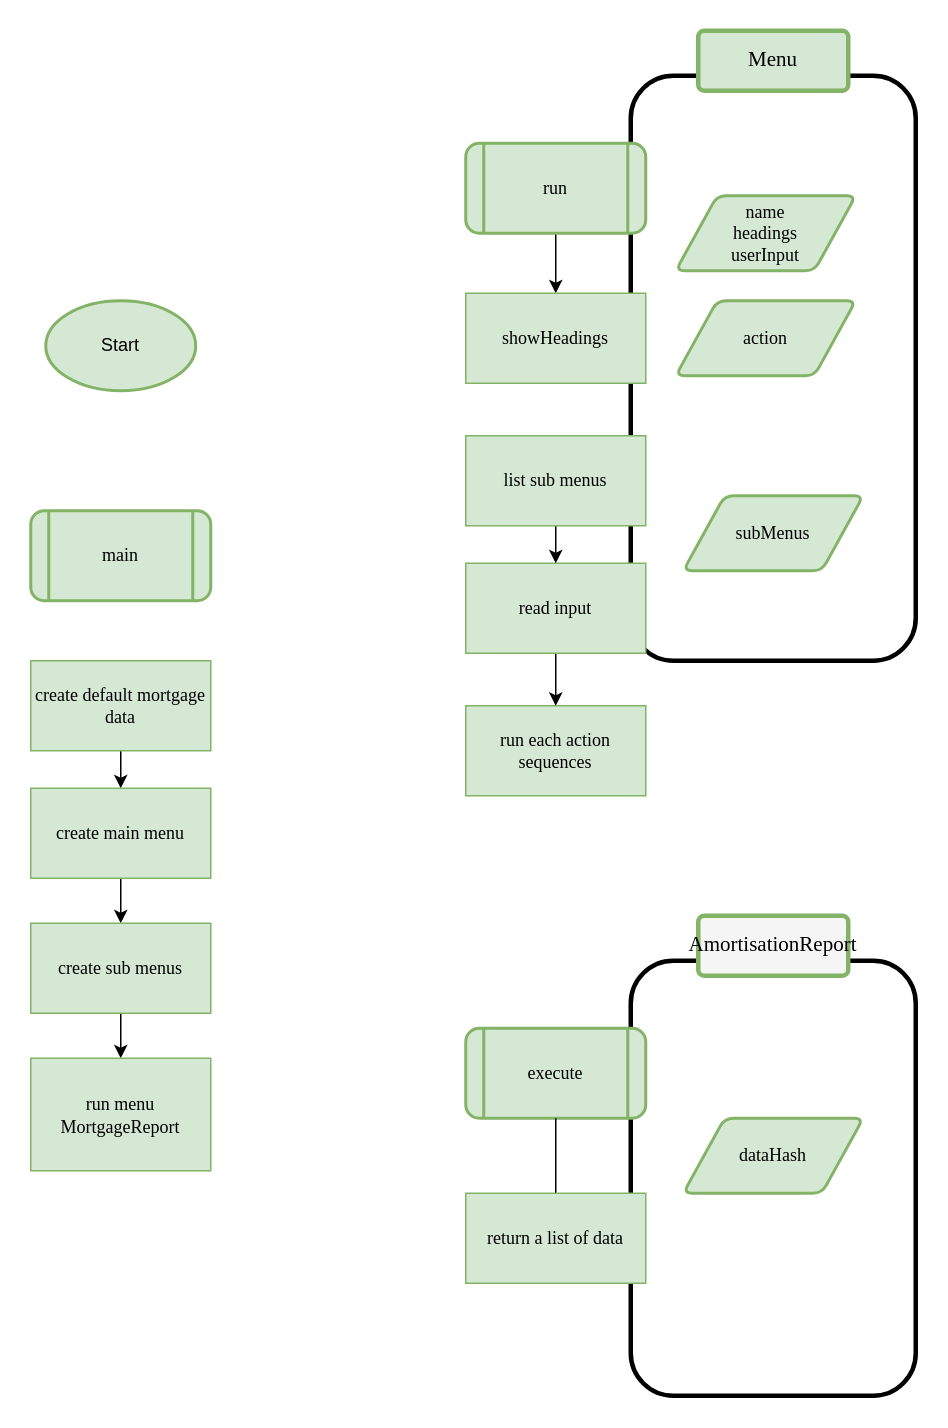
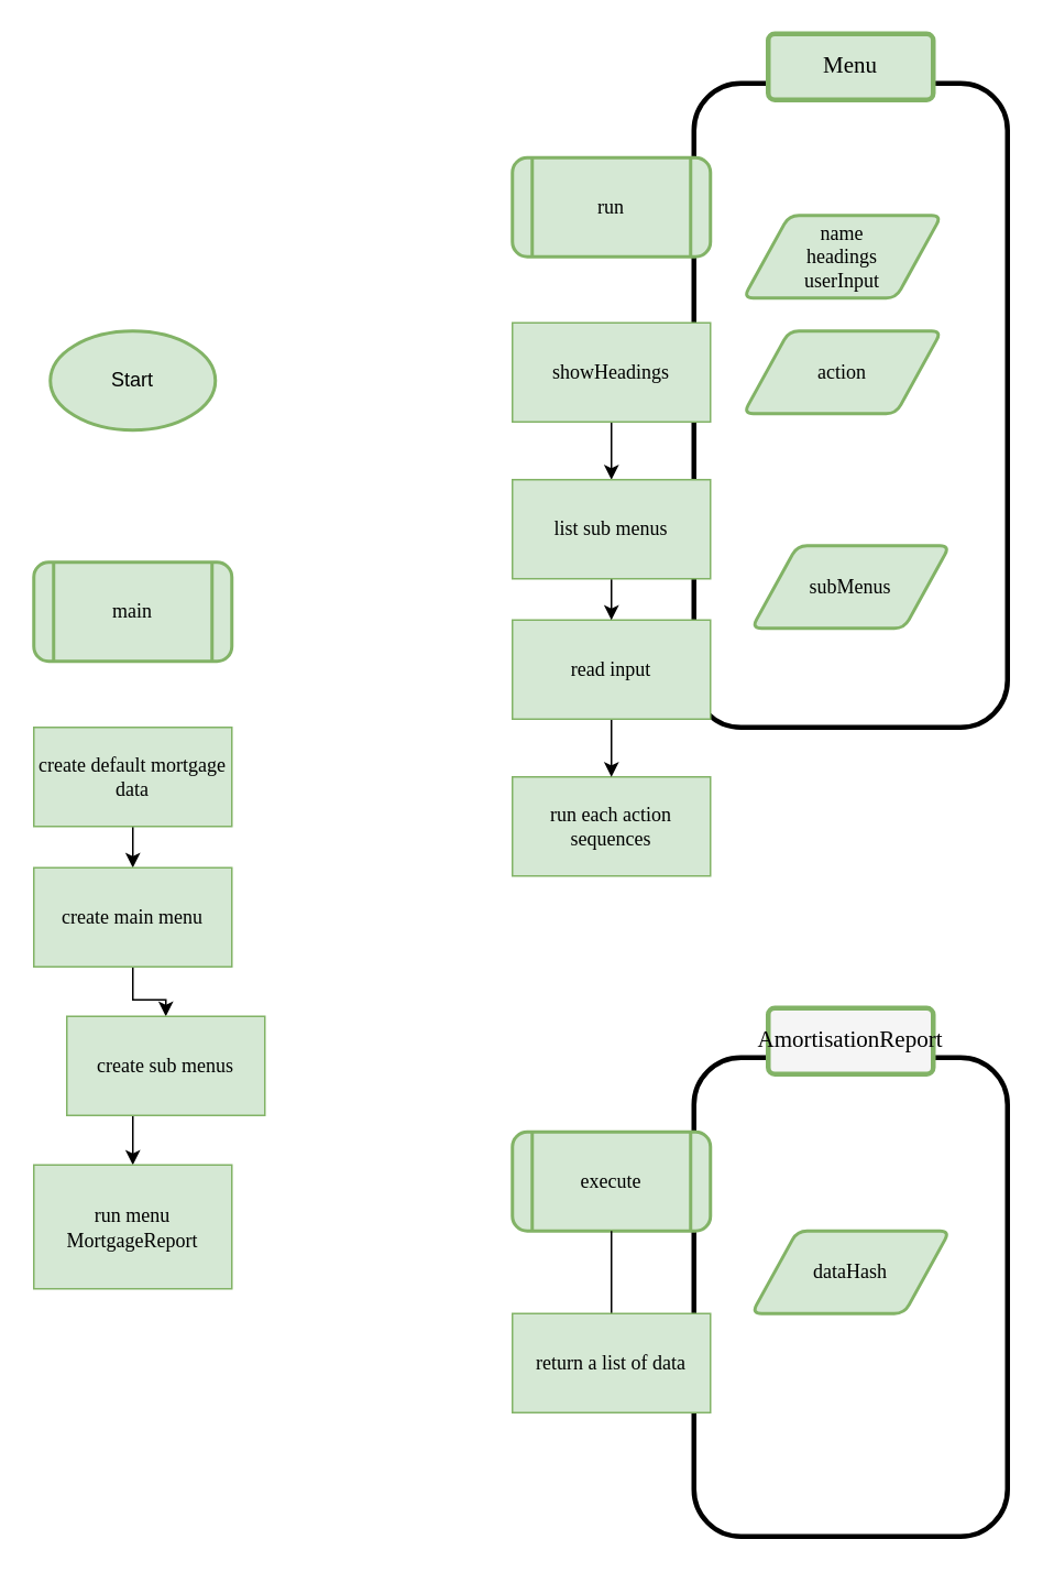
  <mxCell id="0" />
  <mxCell id="1" parent="0" />
  <mxCell id="2" style="edgeStyle=orthogonalEdgeStyle;rounded=0;orthogonalLoop=1;jettySize=auto;html=1;exitX=0.5;exitY=1;exitDx=0;exitDy=0;" parent="1" source="3" target="6" edge="1"><mxGeometry relative="1" as="geometry" /></mxCell>
  <mxCell id="3" value="create default mortgage data" style="rounded=0;whiteSpace=wrap;html=1;fillColor=#d5e8d4;strokeColor=#82b366;fontFamily=SF Mono;" parent="1" vertex="1"><mxGeometry x="20" y="440" width="120" height="60" as="geometry" /></mxCell>
  <mxCell id="4" value="main" style="shape=process;whiteSpace=wrap;html=1;backgroundOutline=1;fillColor=#d5e8d4;strokeColor=#82b366;rounded=1;fontFamily=SF Mono;strokeWidth=2;" parent="1" vertex="1"><mxGeometry x="20" y="340" width="120" height="60" as="geometry" /></mxCell>
  <mxCell id="5" style="edgeStyle=orthogonalEdgeStyle;rounded=0;orthogonalLoop=1;jettySize=auto;html=1;exitX=0.5;exitY=1;exitDx=0;exitDy=0;" parent="1" source="6" target="8" edge="1"><mxGeometry relative="1" as="geometry" /></mxCell>
  <mxCell id="6" value="create main menu" style="rounded=0;whiteSpace=wrap;html=1;fillColor=#d5e8d4;strokeColor=#82b366;fontFamily=SF Mono;" parent="1" vertex="1"><mxGeometry x="20" y="525" width="120" height="60" as="geometry" /></mxCell>
  <mxCell id="7" style="edgeStyle=orthogonalEdgeStyle;rounded=0;orthogonalLoop=1;jettySize=auto;html=1;exitX=0.5;exitY=1;exitDx=0;exitDy=0;entryX=0.5;entryY=0;entryDx=0;entryDy=0;fontFamily=SF Mono;" parent="1" source="8" target="22" edge="1"><mxGeometry relative="1" as="geometry" /></mxCell>
- <mxCell id="8" value="create sub menus" style="rounded=0;whiteSpace=wrap;html=1;fillColor=#d5e8d4;strokeColor=#82b366;fontFamily=SF Mono;" parent="1" vertex="1"><mxGeometry x="20" y="615" width="120" height="60" as="geometry" /></mxCell>
+ <mxCell id="8" value="create sub menus" style="rounded=0;whiteSpace=wrap;html=1;fillColor=#d5e8d4;strokeColor=#82b366;fontFamily=SF Mono;" parent="1" vertex="1"><mxGeometry x="40" y="615" width="120" height="60" as="geometry" /></mxCell>
  <mxCell id="9" value="" style="rounded=1;whiteSpace=wrap;html=1;fillColor=none;strokeWidth=3;fontFamily=SF Mono;" parent="1" vertex="1"><mxGeometry x="420" y="50" width="190" height="390" as="geometry" /></mxCell>
- <mxCell id="10" style="edgeStyle=orthogonalEdgeStyle;rounded=0;orthogonalLoop=1;jettySize=auto;html=1;exitX=0.5;exitY=1;exitDx=0;exitDy=0;entryX=0.5;entryY=0;entryDx=0;entryDy=0;fontFamily=SF Mono;" parent="1" source="11" target="16" edge="1"><mxGeometry relative="1" as="geometry" /></mxCell>
  <mxCell id="11" value="run" style="shape=process;whiteSpace=wrap;html=1;backgroundOutline=1;fillColor=#d5e8d4;strokeColor=#82b366;rounded=1;fontFamily=SF Mono;strokeWidth=2;" parent="1" vertex="1"><mxGeometry x="310" y="95" width="120" height="60" as="geometry" /></mxCell>
  <mxCell id="12" value="name&lt;br&gt;headings&lt;br&gt;userInput" style="shape=parallelogram;html=1;strokeWidth=2;perimeter=parallelogramPerimeter;whiteSpace=wrap;rounded=1;arcSize=12;size=0.23;fontFamily=SF Mono;fillColor=#d5e8d4;strokeColor=#82b366;" parent="1" vertex="1"><mxGeometry x="450" y="130" width="120" height="50" as="geometry" /></mxCell>
  <mxCell id="13" value="action" style="shape=parallelogram;html=1;strokeWidth=2;perimeter=parallelogramPerimeter;whiteSpace=wrap;rounded=1;arcSize=12;size=0.23;fontFamily=SF Mono;fillColor=#d5e8d4;strokeColor=#82b366;" parent="1" vertex="1"><mxGeometry x="450" y="200" width="120" height="50" as="geometry" /></mxCell>
  <mxCell id="14" value="subMenus" style="shape=parallelogram;html=1;strokeWidth=2;perimeter=parallelogramPerimeter;whiteSpace=wrap;rounded=1;arcSize=12;size=0.23;fontFamily=SF Mono;fillColor=#d5e8d4;strokeColor=#82b366;" parent="1" vertex="1"><mxGeometry x="455" y="330" width="120" height="50" as="geometry" /></mxCell>
+ <mxCell id="15" style="edgeStyle=orthogonalEdgeStyle;rounded=0;orthogonalLoop=1;jettySize=auto;html=1;exitX=0.5;exitY=1;exitDx=0;exitDy=0;entryX=0.5;entryY=0;entryDx=0;entryDy=0;fontFamily=SF Mono;" parent="1" source="16" target="21" edge="1"><mxGeometry relative="1" as="geometry" /></mxCell>
  <mxCell id="16" value="showHeadings" style="rounded=0;whiteSpace=wrap;html=1;fillColor=#d5e8d4;strokeColor=#82b366;fontFamily=SF Mono;" parent="1" vertex="1"><mxGeometry x="310" y="195" width="120" height="60" as="geometry" /></mxCell>
  <mxCell id="17" value="run each action sequences" style="rounded=0;whiteSpace=wrap;html=1;fillColor=#d5e8d4;strokeColor=#82b366;fontFamily=SF Mono;" parent="1" vertex="1"><mxGeometry x="310" y="470" width="120" height="60" as="geometry" /></mxCell>
  <mxCell id="18" style="edgeStyle=orthogonalEdgeStyle;rounded=0;orthogonalLoop=1;jettySize=auto;html=1;exitX=0.5;exitY=1;exitDx=0;exitDy=0;entryX=0.5;entryY=0;entryDx=0;entryDy=0;fontFamily=SF Mono;" parent="1" source="19" target="17" edge="1"><mxGeometry relative="1" as="geometry" /></mxCell>
  <mxCell id="19" value="read input" style="rounded=0;whiteSpace=wrap;html=1;fillColor=#d5e8d4;strokeColor=#82b366;fontFamily=SF Mono;" parent="1" vertex="1"><mxGeometry x="310" y="375" width="120" height="60" as="geometry" /></mxCell>
  <mxCell id="20" style="edgeStyle=orthogonalEdgeStyle;rounded=0;orthogonalLoop=1;jettySize=auto;html=1;exitX=0.5;exitY=1;exitDx=0;exitDy=0;entryX=0.5;entryY=0;entryDx=0;entryDy=0;fontFamily=SF Mono;" parent="1" source="21" target="19" edge="1"><mxGeometry relative="1" as="geometry" /></mxCell>
  <mxCell id="21" value="list sub menus" style="rounded=0;whiteSpace=wrap;html=1;fillColor=#d5e8d4;strokeColor=#82b366;fontFamily=SF Mono;" parent="1" vertex="1"><mxGeometry x="310" y="290" width="120" height="60" as="geometry" /></mxCell>
  <mxCell id="22" value="run menu MortgageReport" style="rounded=0;whiteSpace=wrap;html=1;fillColor=#d5e8d4;strokeColor=#82b366;fontFamily=SF Mono;" parent="1" vertex="1"><mxGeometry x="20" y="705" width="120" height="75" as="geometry" /></mxCell>
  <mxCell id="23" value="" style="rounded=1;whiteSpace=wrap;html=1;fillColor=none;strokeWidth=3;fontFamily=SF Mono;" parent="1" vertex="1"><mxGeometry x="420" y="640" width="190" height="290" as="geometry" /></mxCell>
  <mxCell id="24" value="execute" style="shape=process;whiteSpace=wrap;html=1;backgroundOutline=1;fillColor=#d5e8d4;strokeColor=#82b366;rounded=1;fontFamily=SF Mono;strokeWidth=2;" parent="1" vertex="1"><mxGeometry x="310" y="685" width="120" height="60" as="geometry" /></mxCell>
  <mxCell id="25" style="edgeStyle=orthogonalEdgeStyle;rounded=0;orthogonalLoop=1;jettySize=auto;html=1;exitX=0.5;exitY=1;exitDx=0;exitDy=0;entryX=0.5;entryY=0;entryDx=0;entryDy=0;fontFamily=SF Mono;endArrow=none;" parent="1" source="24" target="26" edge="1"><mxGeometry relative="1" as="geometry"><mxPoint x="370" y="830" as="sourcePoint" /></mxGeometry></mxCell>
  <mxCell id="26" value="return a list of data" style="rounded=0;whiteSpace=wrap;html=1;fillColor=#d5e8d4;strokeColor=#82b366;fontFamily=SF Mono;" parent="1" vertex="1"><mxGeometry x="310" y="795" width="120" height="60" as="geometry" /></mxCell>
  <mxCell id="27" value="dataHash" style="shape=parallelogram;html=1;strokeWidth=2;perimeter=parallelogramPerimeter;whiteSpace=wrap;rounded=1;arcSize=12;size=0.23;fontFamily=SF Mono;fillColor=#d5e8d4;strokeColor=#82b366;" parent="1" vertex="1"><mxGeometry x="455" y="745" width="120" height="50" as="geometry" /></mxCell>
  <mxCell id="28" value="&lt;font style=&quot;font-size: 14px&quot;&gt;AmortisationReport&lt;/font&gt;" style="rounded=1;arcSize=10;whiteSpace=wrap;html=1;align=center;fillColor=#f5f5f5;strokeColor=#82b366;fontFamily=SF Mono;strokeWidth=3;" parent="1" vertex="1"><mxGeometry x="465" y="610" width="100" height="40" as="geometry" /></mxCell>
  <mxCell id="29" value="&lt;font style=&quot;font-size: 14px&quot;&gt;Menu&lt;/font&gt;" style="rounded=1;arcSize=10;whiteSpace=wrap;html=1;align=center;fillColor=#d5e8d4;strokeColor=#82b366;fontFamily=SF Mono;strokeWidth=3;" parent="1" vertex="1"><mxGeometry x="465" y="20" width="100" height="40" as="geometry" /></mxCell>
  <mxCell id="30" value="Start" style="strokeWidth=2;html=1;shape=mxgraph.flowchart.start_2;whiteSpace=wrap;fillColor=#d5e8d4;strokeColor=#82b366;" vertex="1" parent="1"><mxGeometry x="30" y="200" width="100" height="60" as="geometry" /></mxCell>
